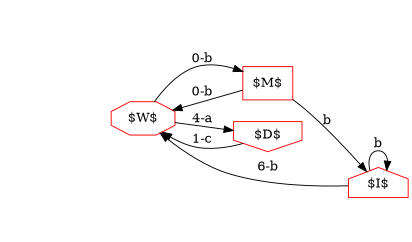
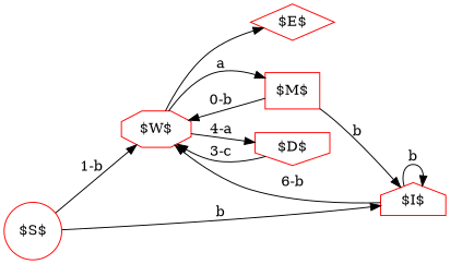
  digraph {
    rankdir=LR
    node [color=red]
+   n1 [label="$S$" shape=circle]
    n2 [label="$W$" shape=octagon]
    n3 [label="$I$" shape=house]
+   n4 [label="$E$" shape=diamond]
    n5 [label="$M$" shape=rect]
    n6 [label="$D$" shape=invhouse]
-   n2 -> n5 [label="0-b"]
+   n1 -> n2 [label="1-b"]
+   n1 -> n3 [label=b]
+   n2 -> n4
+   n2 -> n5 [label=a]
    n2 -> n6 [label="4-a"]
    n3 -> n2 [label="6-b"]
    n3 -> n3 [label=b]
    n5 -> n2 [label="0-b"]
    n5 -> n3 [label=b]
-   n6 -> n2 [label="1-c"]
+   n6 -> n2 [label="3-c"]
  }
